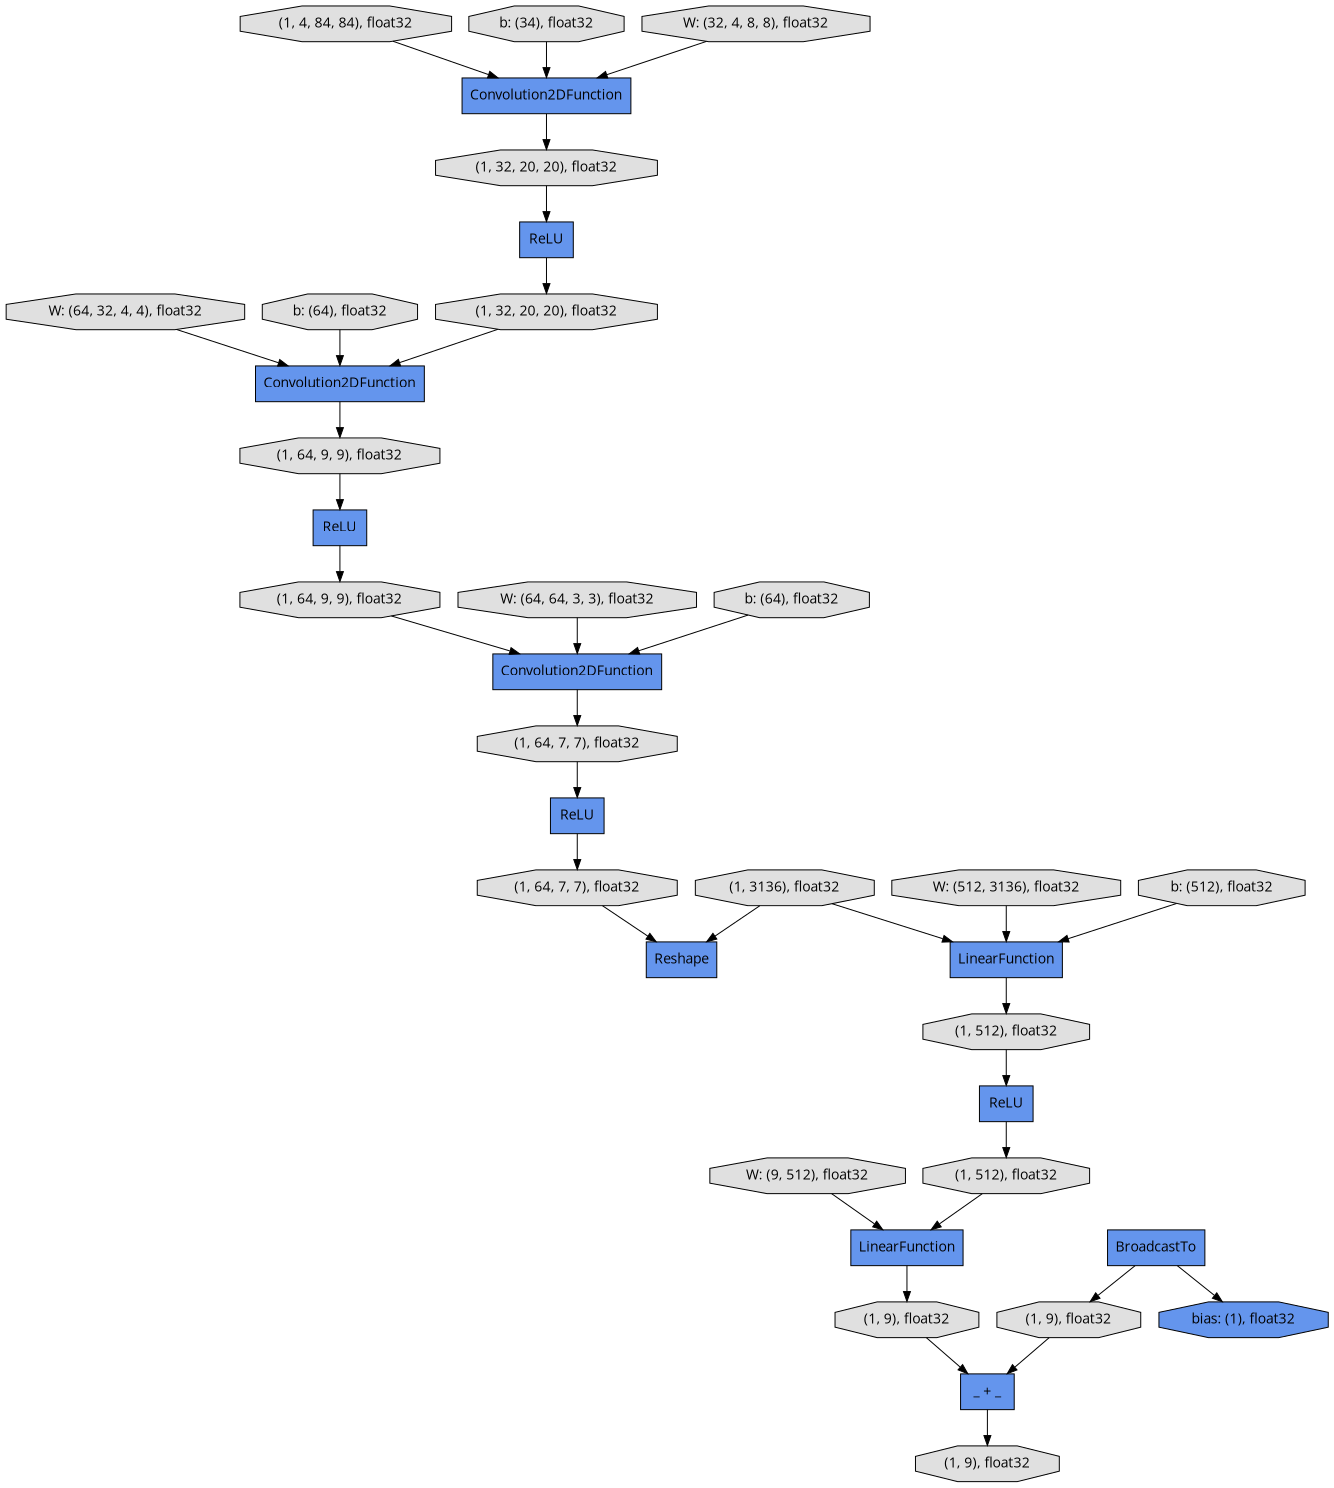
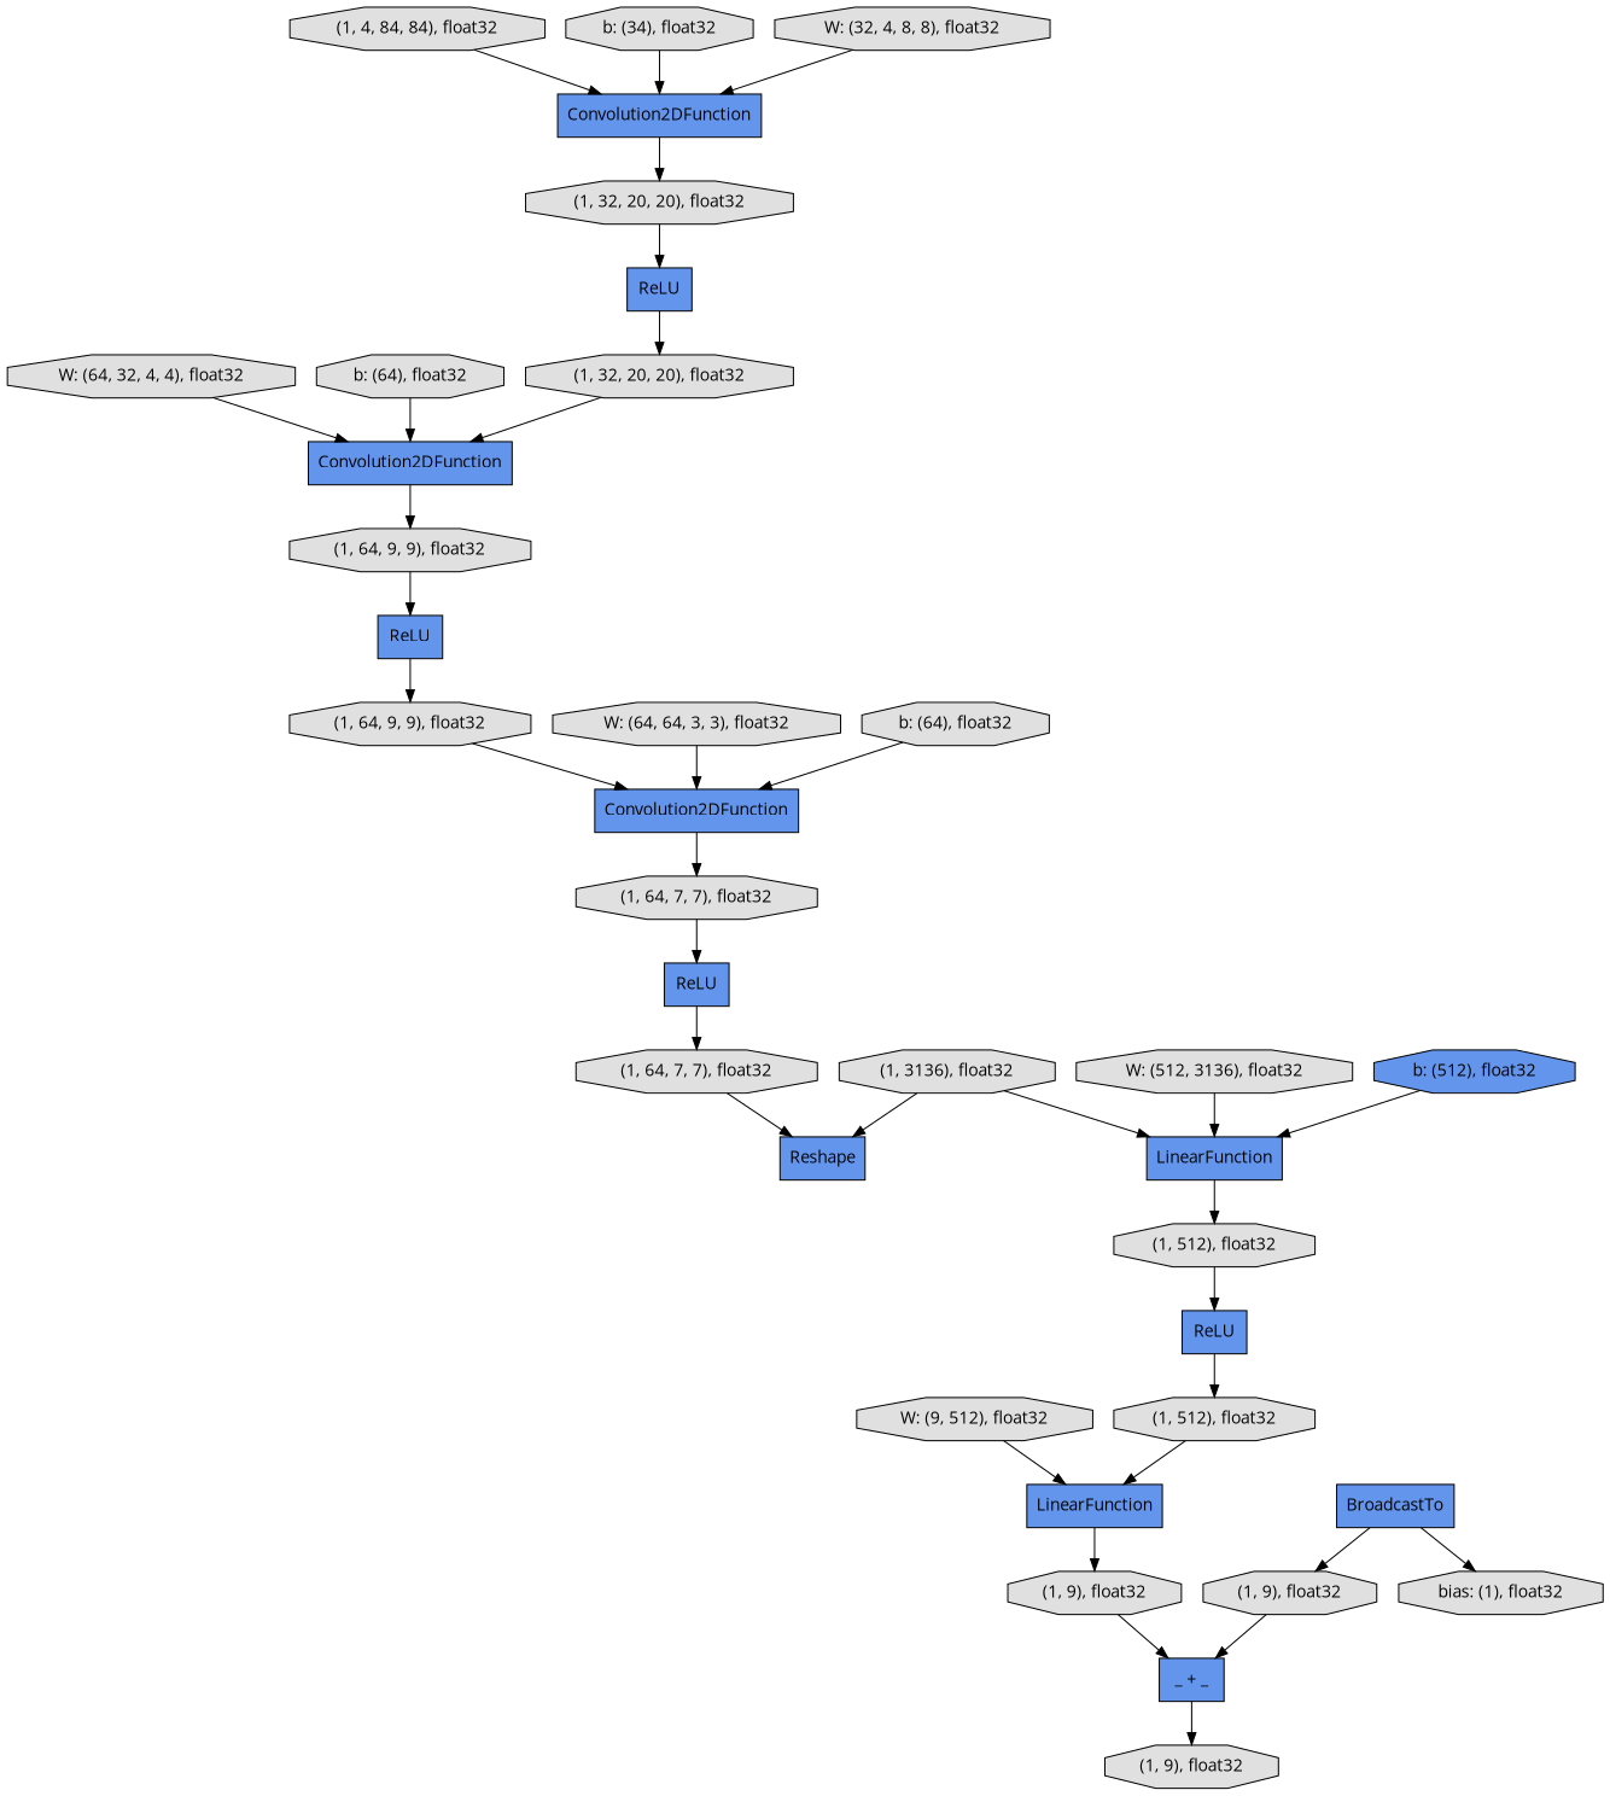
  digraph {
    fontname="Open Sans"
    rankdir=TB
    node [fillcolor="#E0E0E0" fontname="Open Sans" shape=octagon style=filled]
    edge [fontname="Open Sans"]
    n1 [label="(1, 9), float32"]
    n2 [fillcolor="#6495ED" label="_ + _" shape=record]
    n3 [label="(1, 9), float32"]
    n4 [label="W: (9, 512), float32"]
    n5 [fillcolor="#6495ED" label=LinearFunction shape=record]
    n6 [label="(1, 9), float32"]
    n7 [fillcolor="#6495ED" label=Reshape shape=record]
    n8 [label="(1, 3136), float32"]
    n9 [fillcolor="#6495ED" label=LinearFunction shape=record]
    n10 [label="W: (64, 32, 4, 4), float32"]
    n11 [fillcolor="#6495ED" label=Convolution2DFunction shape=record]
    n12 [label="(1, 64, 9, 9), float32"]
    n13 [label="(1, 64, 9, 9), float32"]
    n14 [fillcolor="#6495ED" label=Convolution2DFunction shape=record]
    n15 [label="(1, 64, 7, 7), float32"]
    n16 [fillcolor="#6495ED" label=ReLU shape=record]
    n17 [label="(1, 64, 7, 7), float32"]
-   n18 [fillcolor="#6495ED" label="bias: (1), float32"]
+   n18 [label="bias: (1), float32"]
    n19 [fillcolor="#6495ED" label=BroadcastTo shape=record]
    n20 [label="b: (64), float32"]
    n21 [label="W: (64, 64, 3, 3), float32"]
    n22 [label="b: (64), float32"]
    n23 [label="(1, 512), float32"]
    n24 [fillcolor="#6495ED" label=ReLU shape=record]
    n25 [label="(1, 512), float32"]
    n26 [fillcolor="#6495ED" label=ReLU shape=record]
    n27 [label="(1, 32, 20, 20), float32"]
    n28 [label="(1, 4, 84, 84), float32"]
    n29 [fillcolor="#6495ED" label=Convolution2DFunction shape=record]
    n30 [label="(1, 32, 20, 20), float32"]
    n31 [label="W: (512, 3136), float32"]
    n32 [fillcolor="#6495ED" label=ReLU shape=record]
-   n33 [label="b: (512), float32"]
+   n33 [fillcolor="#6495ED" label="b: (512), float32"]
    n34 [label="b: (34), float32"]
    n35 [label="W: (32, 4, 8, 8), float32"]
    n1 -> n2
    n2 -> n3
    n4 -> n5
    n5 -> n6
    n6 -> n2
    n8 -> n7
    n8 -> n9
    n9 -> n23
    n10 -> n11
    n11 -> n12
    n12 -> n32
    n13 -> n14
    n14 -> n15
    n15 -> n16
    n16 -> n17
    n17 -> n7
    n19 -> n1
    n19 -> n18
    n20 -> n11
    n21 -> n14
    n22 -> n14
    n23 -> n24
    n24 -> n25
    n25 -> n5
    n26 -> n27
    n27 -> n11
    n28 -> n29
    n29 -> n30
    n30 -> n26
    n31 -> n9
    n32 -> n13
    n33 -> n9
    n34 -> n29
    n35 -> n29
  }
